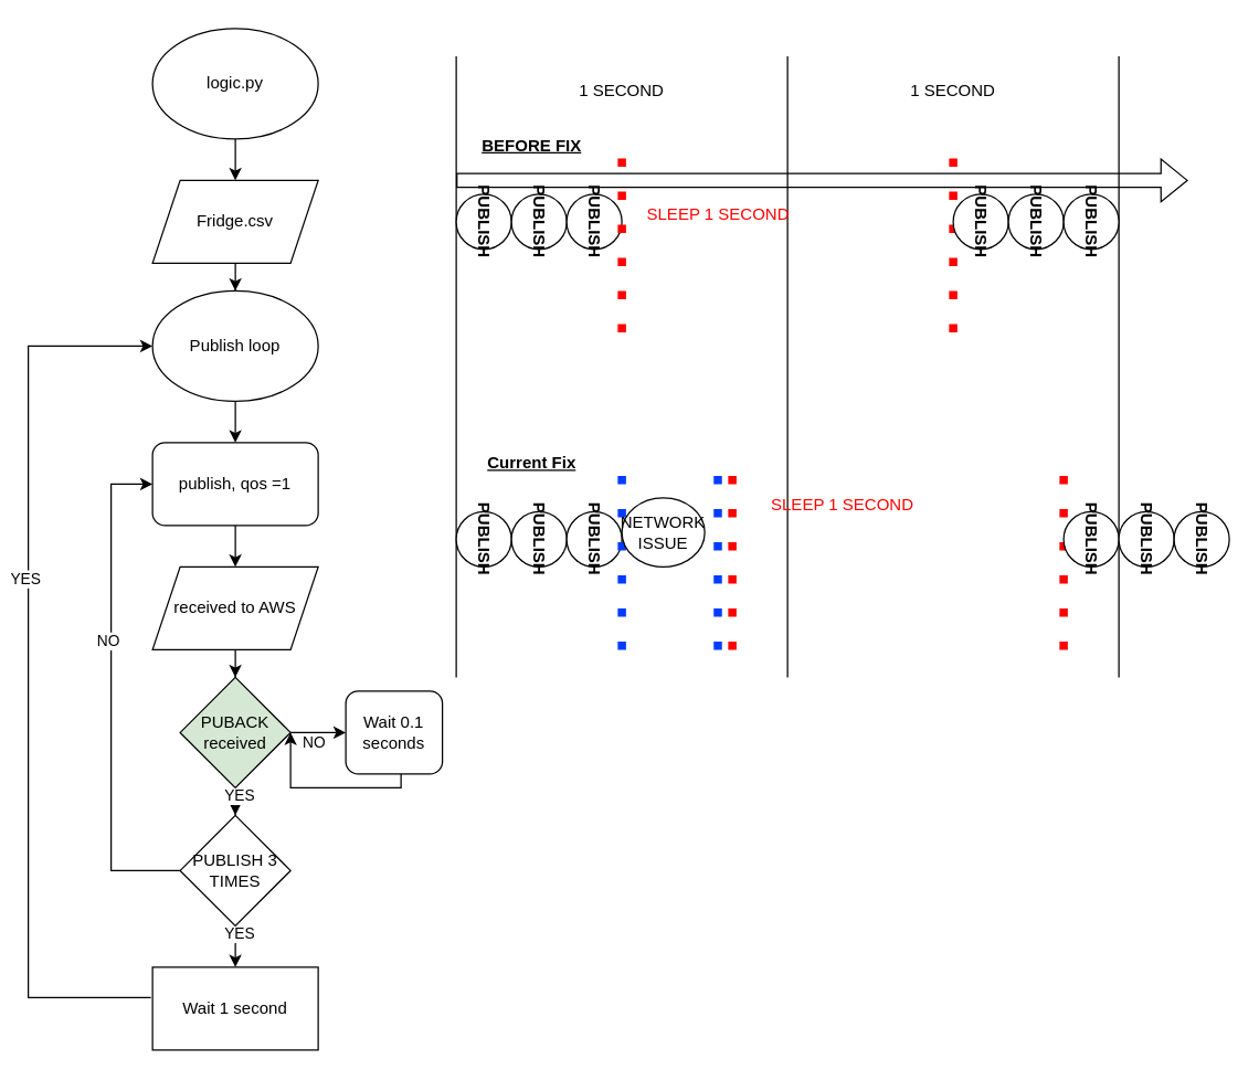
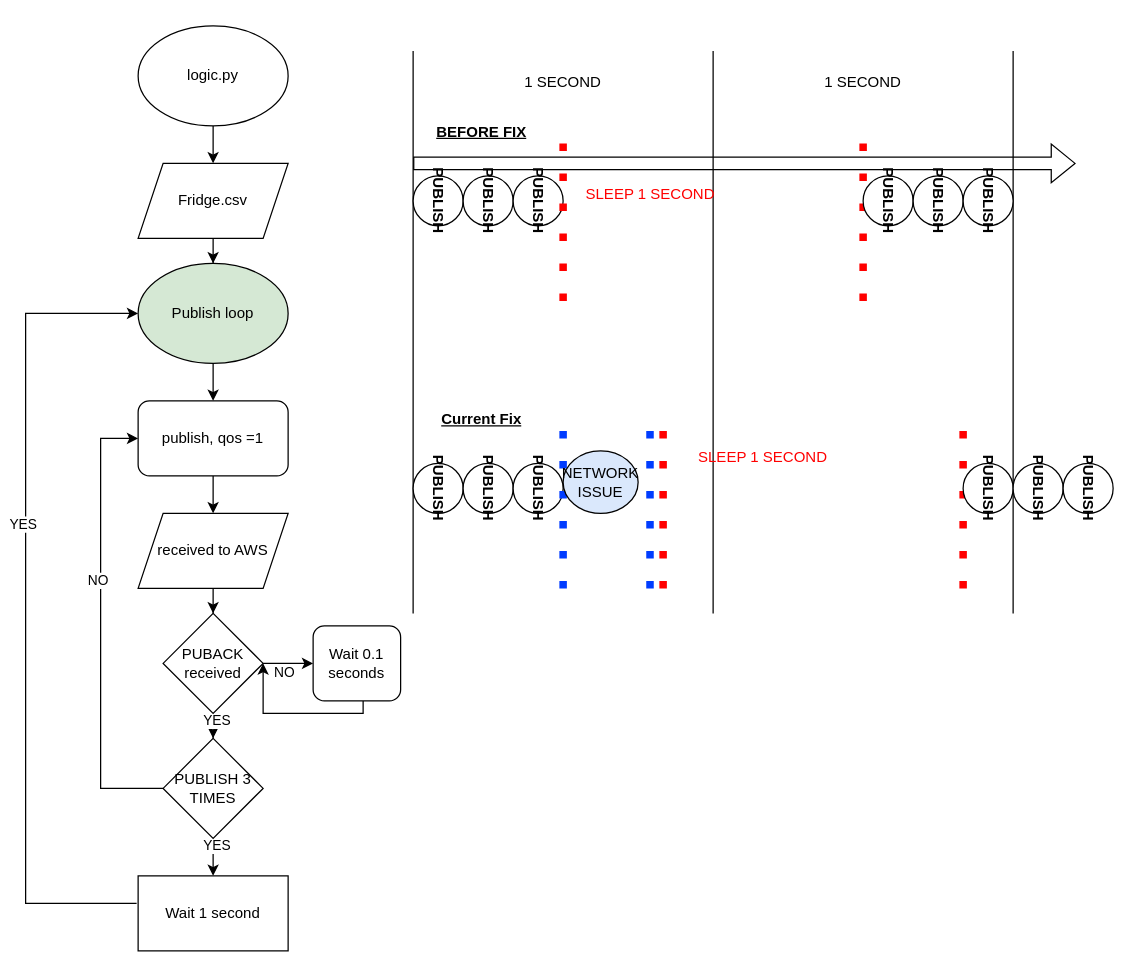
  <mxCell id="0" />
  <mxCell id="1" parent="0" />
  <mxCell id="2" value="" style="edgeStyle=orthogonalEdgeStyle;rounded=0;orthogonalLoop=1;jettySize=auto;html=1;" edge="1" parent="1" source="3" target="5"><mxGeometry relative="1" as="geometry" /></mxCell>
  <mxCell id="3" value="logic.py" style="ellipse;whiteSpace=wrap;html=1;" vertex="1" parent="1"><mxGeometry x="110" y="20" width="120" height="80" as="geometry" /></mxCell>
  <mxCell id="4" value="" style="edgeStyle=orthogonalEdgeStyle;rounded=0;orthogonalLoop=1;jettySize=auto;html=1;" edge="1" parent="1" source="5" target="11"><mxGeometry relative="1" as="geometry" /></mxCell>
  <mxCell id="5" value="Fridge.csv" style="shape=parallelogram;perimeter=parallelogramPerimeter;whiteSpace=wrap;html=1;fixedSize=1;" vertex="1" parent="1"><mxGeometry x="110" y="130" width="120" height="60" as="geometry" /></mxCell>
  <mxCell id="6" value="" style="edgeStyle=orthogonalEdgeStyle;rounded=0;orthogonalLoop=1;jettySize=auto;html=1;" edge="1" parent="1" source="7" target="9"><mxGeometry relative="1" as="geometry" /></mxCell>
  <mxCell id="7" value="publish, qos =1" style="rounded=1;whiteSpace=wrap;html=1;" vertex="1" parent="1"><mxGeometry x="110" y="320" width="120" height="60" as="geometry" /></mxCell>
  <mxCell id="8" value="" style="edgeStyle=orthogonalEdgeStyle;rounded=0;orthogonalLoop=1;jettySize=auto;html=1;" edge="1" parent="1" source="9" target="16"><mxGeometry relative="1" as="geometry" /></mxCell>
  <mxCell id="9" value="received to AWS" style="shape=parallelogram;perimeter=parallelogramPerimeter;whiteSpace=wrap;html=1;fixedSize=1;" vertex="1" parent="1"><mxGeometry x="110" y="410" width="120" height="60" as="geometry" /></mxCell>
  <mxCell id="10" value="" style="edgeStyle=orthogonalEdgeStyle;rounded=0;orthogonalLoop=1;jettySize=auto;html=1;" edge="1" parent="1" source="11" target="7"><mxGeometry relative="1" as="geometry" /></mxCell>
- <mxCell id="11" value="Publish loop" style="ellipse;whiteSpace=wrap;html=1;" vertex="1" parent="1"><mxGeometry x="110" y="210" width="120" height="80" as="geometry" /></mxCell>
+ <mxCell id="11" value="Publish loop" style="ellipse;whiteSpace=wrap;html=1;fillColor=#d5e8d4;" vertex="1" parent="1"><mxGeometry x="110" y="210" width="120" height="80" as="geometry" /></mxCell>
  <mxCell id="12" value="" style="edgeStyle=orthogonalEdgeStyle;rounded=0;orthogonalLoop=1;jettySize=auto;html=1;" edge="1" parent="1" source="16" target="20"><mxGeometry relative="1" as="geometry" /></mxCell>
  <mxCell id="13" value="NO" style="edgeLabel;html=1;align=center;verticalAlign=middle;resizable=0;points=[];" vertex="1" connectable="0" parent="12"><mxGeometry x="-0.2" y="-6" relative="1" as="geometry"><mxPoint as="offset" /></mxGeometry></mxCell>
  <mxCell id="14" value="" style="edgeStyle=orthogonalEdgeStyle;rounded=0;orthogonalLoop=1;jettySize=auto;html=1;" edge="1" parent="1" source="16" target="52"><mxGeometry relative="1" as="geometry" /></mxCell>
  <mxCell id="15" value="YES" style="edgeLabel;html=1;align=center;verticalAlign=middle;resizable=0;points=[];" vertex="1" connectable="0" parent="14"><mxGeometry x="0.5" y="2" relative="1" as="geometry"><mxPoint as="offset" /></mxGeometry></mxCell>
- <mxCell id="16" value="&lt;div&gt;PUBACK&lt;/div&gt;&lt;div&gt;received&lt;br&gt;&lt;/div&gt;" style="rhombus;whiteSpace=wrap;html=1;fillColor=#d5e8d4;" vertex="1" parent="1"><mxGeometry x="130" y="490" width="80" height="80" as="geometry" /></mxCell>
+ <mxCell id="16" value="&lt;div&gt;PUBACK&lt;/div&gt;&lt;div&gt;received&lt;br&gt;&lt;/div&gt;" style="rhombus;whiteSpace=wrap;html=1;" vertex="1" parent="1"><mxGeometry x="130" y="490" width="80" height="80" as="geometry" /></mxCell>
  <mxCell id="17" style="edgeStyle=orthogonalEdgeStyle;rounded=0;orthogonalLoop=1;jettySize=auto;html=1;entryX=0;entryY=0.5;entryDx=0;entryDy=0;exitX=0;exitY=0.5;exitDx=0;exitDy=0;" edge="1" parent="1"><mxGeometry relative="1" as="geometry"><mxPoint x="110" y="350" as="targetPoint" /><mxPoint x="130" y="630" as="sourcePoint" /><Array as="points"><mxPoint x="80" y="630" /><mxPoint x="80" y="350" /></Array></mxGeometry></mxCell>
  <mxCell id="18" value="NO" style="edgeLabel;html=1;align=center;verticalAlign=middle;resizable=0;points=[];" vertex="1" connectable="0" parent="17"><mxGeometry x="0.206" y="3" relative="1" as="geometry"><mxPoint as="offset" /></mxGeometry></mxCell>
  <mxCell id="19" style="edgeStyle=orthogonalEdgeStyle;rounded=0;orthogonalLoop=1;jettySize=auto;html=1;" edge="1" parent="1"><mxGeometry relative="1" as="geometry"><mxPoint x="210" y="530" as="targetPoint" /><mxPoint x="285" y="550" as="sourcePoint" /><Array as="points"><mxPoint x="290" y="550" /><mxPoint x="290" y="570" /><mxPoint x="210" y="570" /></Array></mxGeometry></mxCell>
  <mxCell id="20" value="Wait 0.1 seconds" style="rounded=1;whiteSpace=wrap;html=1;" vertex="1" parent="1"><mxGeometry x="250" y="500" width="70" height="60" as="geometry" /></mxCell>
  <mxCell id="21" value="" style="shape=flexArrow;endArrow=classic;html=1;rounded=0;" edge="1" parent="1"><mxGeometry width="50" height="50" relative="1" as="geometry"><mxPoint x="330" y="130" as="sourcePoint" /><mxPoint x="860" y="130" as="targetPoint" /></mxGeometry></mxCell>
  <mxCell id="22" value="" style="endArrow=none;html=1;rounded=0;" edge="1" parent="1"><mxGeometry width="50" height="50" relative="1" as="geometry"><mxPoint x="330" y="490" as="sourcePoint" /><mxPoint x="330" y="40" as="targetPoint" /></mxGeometry></mxCell>
  <mxCell id="23" value="1 SECOND" style="text;html=1;align=center;verticalAlign=middle;whiteSpace=wrap;rounded=0;" vertex="1" parent="1"><mxGeometry x="410" y="50" width="80" height="30" as="geometry" /></mxCell>
  <mxCell id="24" value="" style="endArrow=none;html=1;rounded=0;" edge="1" parent="1"><mxGeometry width="50" height="50" relative="1" as="geometry"><mxPoint x="570" y="490" as="sourcePoint" /><mxPoint x="570" y="40" as="targetPoint" /></mxGeometry></mxCell>
  <mxCell id="25" value="&lt;b&gt;PUBLISH&lt;/b&gt;" style="ellipse;whiteSpace=wrap;html=1;rotation=90;" vertex="1" parent="1"><mxGeometry x="330" y="140" width="40" height="40" as="geometry" /></mxCell>
  <mxCell id="26" value="&lt;b&gt;PUBLISH&lt;/b&gt;" style="ellipse;whiteSpace=wrap;html=1;rotation=90;" vertex="1" parent="1"><mxGeometry x="370" y="140" width="40" height="40" as="geometry" /></mxCell>
  <mxCell id="27" value="&lt;b&gt;PUBLISH&lt;/b&gt;" style="ellipse;whiteSpace=wrap;html=1;rotation=90;" vertex="1" parent="1"><mxGeometry x="410" y="140" width="40" height="40" as="geometry" /></mxCell>
  <mxCell id="28" value="" style="endArrow=none;dashed=1;html=1;dashPattern=1 3;strokeWidth=6;rounded=0;strokeColor=#FF0000;curved=0;" edge="1" parent="1"><mxGeometry width="50" height="50" relative="1" as="geometry"><mxPoint x="450" y="240" as="sourcePoint" /><mxPoint x="450" y="110" as="targetPoint" /></mxGeometry></mxCell>
  <mxCell id="29" value="" style="endArrow=none;dashed=1;html=1;dashPattern=1 3;strokeWidth=6;rounded=0;strokeColor=#FF0000;curved=0;" edge="1" parent="1"><mxGeometry width="50" height="50" relative="1" as="geometry"><mxPoint x="690" y="240" as="sourcePoint" /><mxPoint x="690" y="110" as="targetPoint" /></mxGeometry></mxCell>
  <mxCell id="30" value="" style="endArrow=none;html=1;rounded=0;" edge="1" parent="1"><mxGeometry width="50" height="50" relative="1" as="geometry"><mxPoint x="810" y="490" as="sourcePoint" /><mxPoint x="810" y="40" as="targetPoint" /></mxGeometry></mxCell>
  <mxCell id="31" value="1 SECOND" style="text;html=1;align=center;verticalAlign=middle;whiteSpace=wrap;rounded=0;" vertex="1" parent="1"><mxGeometry x="650" y="50" width="80" height="30" as="geometry" /></mxCell>
  <mxCell id="32" value="&lt;font color=&quot;#ff0000&quot;&gt;SLEEP 1 SECOND&lt;/font&gt;" style="text;html=1;align=center;verticalAlign=middle;whiteSpace=wrap;rounded=0;" vertex="1" parent="1"><mxGeometry x="450" y="140" width="140" height="30" as="geometry" /></mxCell>
  <mxCell id="33" value="&lt;b&gt;PUBLISH&lt;/b&gt;" style="ellipse;whiteSpace=wrap;html=1;rotation=90;" vertex="1" parent="1"><mxGeometry x="690" y="140" width="40" height="40" as="geometry" /></mxCell>
  <mxCell id="34" value="&lt;b&gt;PUBLISH&lt;/b&gt;" style="ellipse;whiteSpace=wrap;html=1;rotation=90;" vertex="1" parent="1"><mxGeometry x="730" y="140" width="40" height="40" as="geometry" /></mxCell>
  <mxCell id="35" value="&lt;b&gt;PUBLISH&lt;/b&gt;" style="ellipse;whiteSpace=wrap;html=1;rotation=90;" vertex="1" parent="1"><mxGeometry x="770" y="140" width="40" height="40" as="geometry" /></mxCell>
  <mxCell id="36" value="&lt;u&gt;&lt;b&gt;Current Fix&lt;/b&gt;&lt;/u&gt;" style="text;html=1;align=center;verticalAlign=middle;whiteSpace=wrap;rounded=0;" vertex="1" parent="1"><mxGeometry x="330" y="320" width="110" height="30" as="geometry" /></mxCell>
  <mxCell id="37" value="&lt;b&gt;PUBLISH&lt;/b&gt;" style="ellipse;whiteSpace=wrap;html=1;rotation=90;" vertex="1" parent="1"><mxGeometry x="330" y="370" width="40" height="40" as="geometry" /></mxCell>
  <mxCell id="38" value="&lt;b&gt;PUBLISH&lt;/b&gt;" style="ellipse;whiteSpace=wrap;html=1;rotation=90;" vertex="1" parent="1"><mxGeometry x="370" y="370" width="40" height="40" as="geometry" /></mxCell>
  <mxCell id="39" value="&lt;b&gt;PUBLISH&lt;/b&gt;" style="ellipse;whiteSpace=wrap;html=1;rotation=90;" vertex="1" parent="1"><mxGeometry x="410" y="370" width="40" height="40" as="geometry" /></mxCell>
  <mxCell id="40" value="" style="endArrow=none;dashed=1;html=1;dashPattern=1 3;strokeWidth=6;rounded=0;strokeColor=#FF0000;curved=0;" edge="1" parent="1"><mxGeometry width="50" height="50" relative="1" as="geometry"><mxPoint x="530" y="470" as="sourcePoint" /><mxPoint x="530" y="340" as="targetPoint" /></mxGeometry></mxCell>
  <mxCell id="41" value="" style="endArrow=none;dashed=1;html=1;dashPattern=1 3;strokeWidth=6;rounded=0;strokeColor=#FF0000;curved=0;" edge="1" parent="1"><mxGeometry width="50" height="50" relative="1" as="geometry"><mxPoint x="770" y="470" as="sourcePoint" /><mxPoint x="770" y="340" as="targetPoint" /></mxGeometry></mxCell>
  <mxCell id="42" value="&lt;font color=&quot;#ff0000&quot;&gt;SLEEP 1 SECOND&lt;/font&gt;" style="text;html=1;align=center;verticalAlign=middle;whiteSpace=wrap;rounded=0;" vertex="1" parent="1"><mxGeometry x="540" y="350" width="140" height="30" as="geometry" /></mxCell>
  <mxCell id="43" value="&lt;b&gt;PUBLISH&lt;/b&gt;" style="ellipse;whiteSpace=wrap;html=1;rotation=90;" vertex="1" parent="1"><mxGeometry x="770" y="370" width="40" height="40" as="geometry" /></mxCell>
  <mxCell id="44" value="&lt;b&gt;PUBLISH&lt;/b&gt;" style="ellipse;whiteSpace=wrap;html=1;rotation=90;" vertex="1" parent="1"><mxGeometry x="810" y="370" width="40" height="40" as="geometry" /></mxCell>
  <mxCell id="45" value="&lt;b&gt;PUBLISH&lt;/b&gt;" style="ellipse;whiteSpace=wrap;html=1;rotation=90;" vertex="1" parent="1"><mxGeometry x="850" y="370" width="40" height="40" as="geometry" /></mxCell>
  <mxCell id="46" value="" style="endArrow=none;dashed=1;html=1;dashPattern=1 3;strokeWidth=6;rounded=0;strokeColor=#003CFF;curved=0;" edge="1" parent="1"><mxGeometry width="50" height="50" relative="1" as="geometry"><mxPoint x="450" y="470" as="sourcePoint" /><mxPoint x="450" y="340" as="targetPoint" /></mxGeometry></mxCell>
  <mxCell id="47" value="" style="endArrow=none;dashed=1;html=1;dashPattern=1 3;strokeWidth=6;rounded=0;strokeColor=#003CFF;curved=0;" edge="1" parent="1"><mxGeometry width="50" height="50" relative="1" as="geometry"><mxPoint x="519.5" y="470" as="sourcePoint" /><mxPoint x="519.5" y="340" as="targetPoint" /></mxGeometry></mxCell>
- <mxCell id="48" value="NETWORK ISSUE" style="ellipse;whiteSpace=wrap;html=1;" vertex="1" parent="1"><mxGeometry x="450" y="360" width="60" height="50" as="geometry" /></mxCell>
+ <mxCell id="48" value="NETWORK ISSUE" style="ellipse;whiteSpace=wrap;html=1;fillColor=#dae8fc;" vertex="1" parent="1"><mxGeometry x="450" y="360" width="60" height="50" as="geometry" /></mxCell>
  <mxCell id="49" value="&lt;u&gt;&lt;b&gt;BEFORE FIX&lt;br&gt;&lt;/b&gt;&lt;/u&gt;" style="text;html=1;align=center;verticalAlign=middle;whiteSpace=wrap;rounded=0;" vertex="1" parent="1"><mxGeometry x="330" y="90" width="110" height="30" as="geometry" /></mxCell>
  <mxCell id="50" value="" style="edgeStyle=orthogonalEdgeStyle;rounded=0;orthogonalLoop=1;jettySize=auto;html=1;" edge="1" parent="1" source="52" target="53"><mxGeometry relative="1" as="geometry" /></mxCell>
  <mxCell id="51" value="YES" style="edgeLabel;html=1;align=center;verticalAlign=middle;resizable=0;points=[];" vertex="1" connectable="0" parent="50"><mxGeometry x="-0.8" y="2" relative="1" as="geometry"><mxPoint as="offset" /></mxGeometry></mxCell>
  <mxCell id="52" value="PUBLISH 3 TIMES" style="rhombus;whiteSpace=wrap;html=1;" vertex="1" parent="1"><mxGeometry x="130" y="590" width="80" height="80" as="geometry" /></mxCell>
  <mxCell id="53" value="Wait 1 second" style="whiteSpace=wrap;html=1;" vertex="1" parent="1"><mxGeometry x="110" y="700" width="120" height="60" as="geometry" /></mxCell>
  <mxCell id="54" style="edgeStyle=orthogonalEdgeStyle;rounded=0;orthogonalLoop=1;jettySize=auto;html=1;exitX=0;exitY=0.5;exitDx=0;exitDy=0;" edge="1" parent="1"><mxGeometry relative="1" as="geometry"><mxPoint x="110.002" y="250" as="targetPoint" /><mxPoint x="108.79" y="722" as="sourcePoint" /><Array as="points"><mxPoint x="20" y="722" /><mxPoint x="20" y="250" /></Array></mxGeometry></mxCell>
  <mxCell id="55" value="YES" style="edgeLabel;html=1;align=center;verticalAlign=middle;resizable=0;points=[];" vertex="1" connectable="0" parent="54"><mxGeometry x="0.206" y="3" relative="1" as="geometry"><mxPoint as="offset" /></mxGeometry></mxCell>
